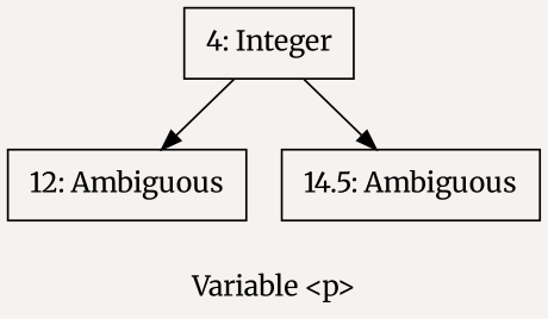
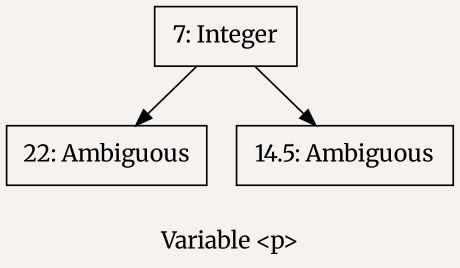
  digraph {
    bgcolor="#f5f2f0"
    fontname=Merriweather
    label="Variable <p>"
    node [fontname=Merriweather shape=box]
    edge [fontname=Merriweather]
-   n1 [label=" 4: Integer "]
-   n2 [label=" 12: Ambiguous "]
+   n1 [label="7: Integer"]
+   n2 [label="22: Ambiguous"]
    n3 [label=" 14.5: Ambiguous "]
    n1 -> n2
    n1 -> n3
  }
